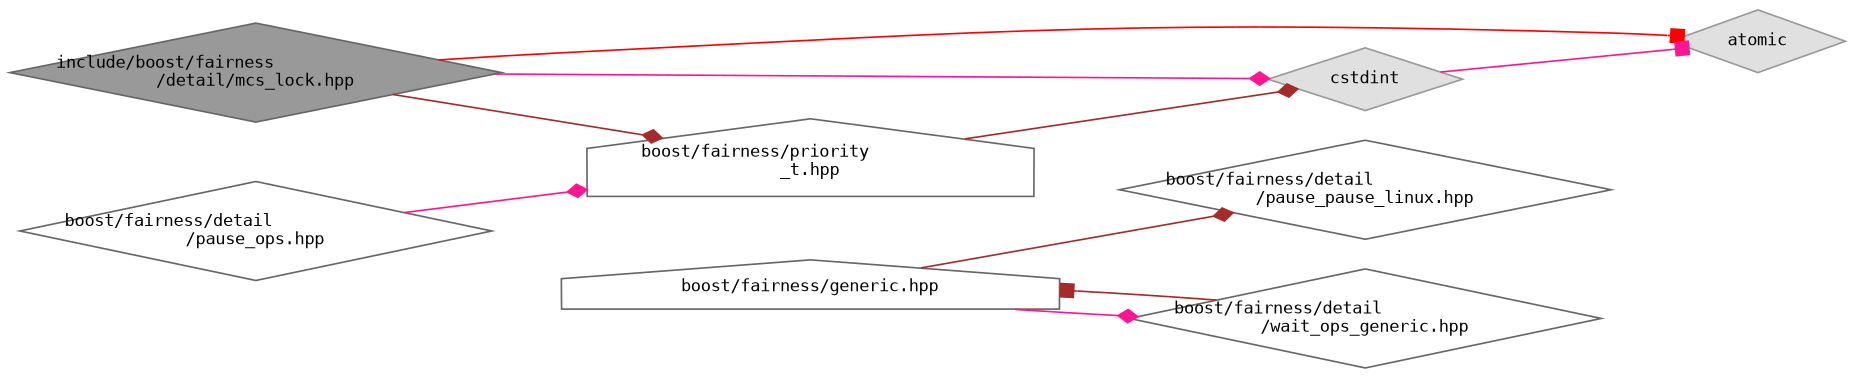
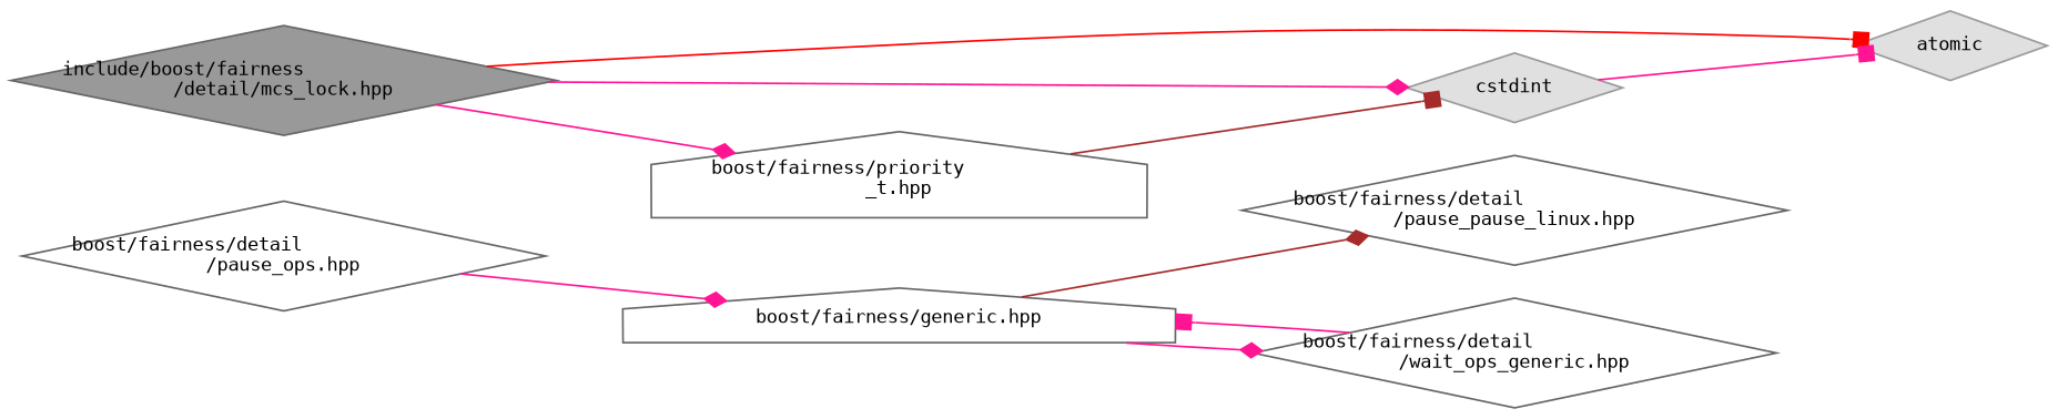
  digraph {
    fontname="DejaVu Sans Mono"
    rankdir=LR
    node [color=grey40 fillcolor=white fontname="DejaVu Sans Mono" fontsize=10 shape=diamond style=filled]
    edge [arrowhead=diamond color=deeppink fontname="DejaVu Sans Mono" fontsize=10 labelfontname=Helvetica labelfontsize=10 style=solid]
    n1 [color=gray40 fillcolor=grey60 fontcolor=black height=0.2 label="include/boost/fairness\l/detail/mcs_lock.hpp" width=0.4]
    n2 [color=grey60 fillcolor="#E0E0E0" height=0.2 label=atomic width=0.4]
    n3 [height=0.2 label="boost/fairness/priority\l_t.hpp" shape=house width=0.4]
    n4 [color=grey60 fillcolor="#E0E0E0" height=0.2 label=cstdint width=0.4]
    n5 [height=0.2 label="boost/fairness/detail\l/pause_ops.hpp" width=0.4]
    n6 [height=0.2 label="boost/fairness/generic.hpp" shape=house width=0.4]
    n7 [height=0.2 label="boost/fairness/detail\l/pause_pause_linux.hpp" width=0.4]
    n8 [height=0.2 label="boost/fairness/detail\l/wait_ops_generic.hpp" width=0.4]
    n1 -> n2 [arrowhead=box color=red]
-   n1 -> n3 [color=brown]
+   n1 -> n3
    n1 -> n4
-   n3 -> n4 [color=brown]
+   n3 -> n4 [arrowhead=box color=brown]
    n4 -> n2 [arrowhead=box]
-   n5 -> n3
+   n5 -> n6
    n6 -> n7 [color=brown]
    n6 -> n8
-   n8 -> n6 [arrowhead=box color=brown]
+   n8 -> n6 [arrowhead=box]
  }
